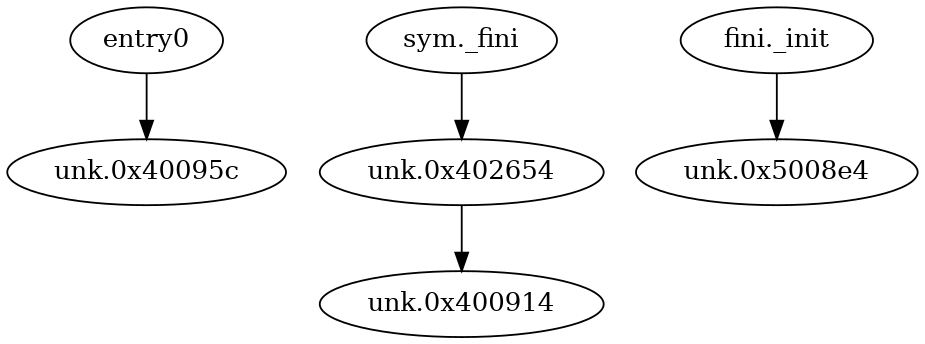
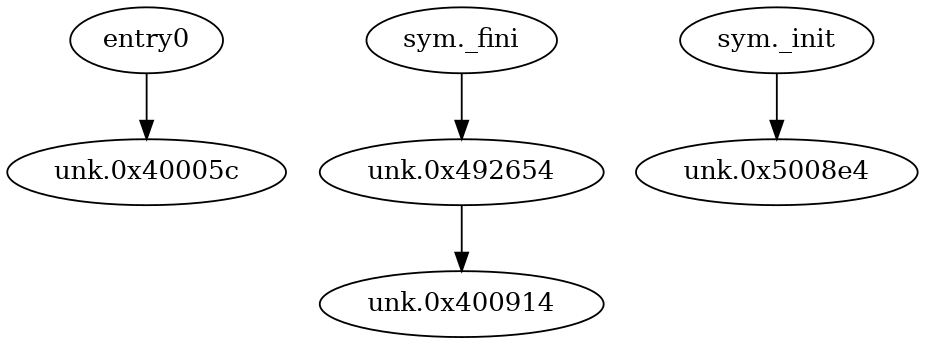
  digraph {
    n1 [label=entry0]
-   n2 [label="unk.0x40095c"]
+   n2 [label="unk.0x40005c"]
    n3 [label="sym._fini"]
-   n4 [label="unk.0x402654"]
+   n4 [label="unk.0x492654"]
    n5 [label="unk.0x400914"]
-   n6 [label="fini._init"]
+   n6 [label="sym._init"]
    n7 [label="unk.0x5008e4"]
    n1 -> n2
    n3 -> n4
    n4 -> n5
    n6 -> n7
  }
